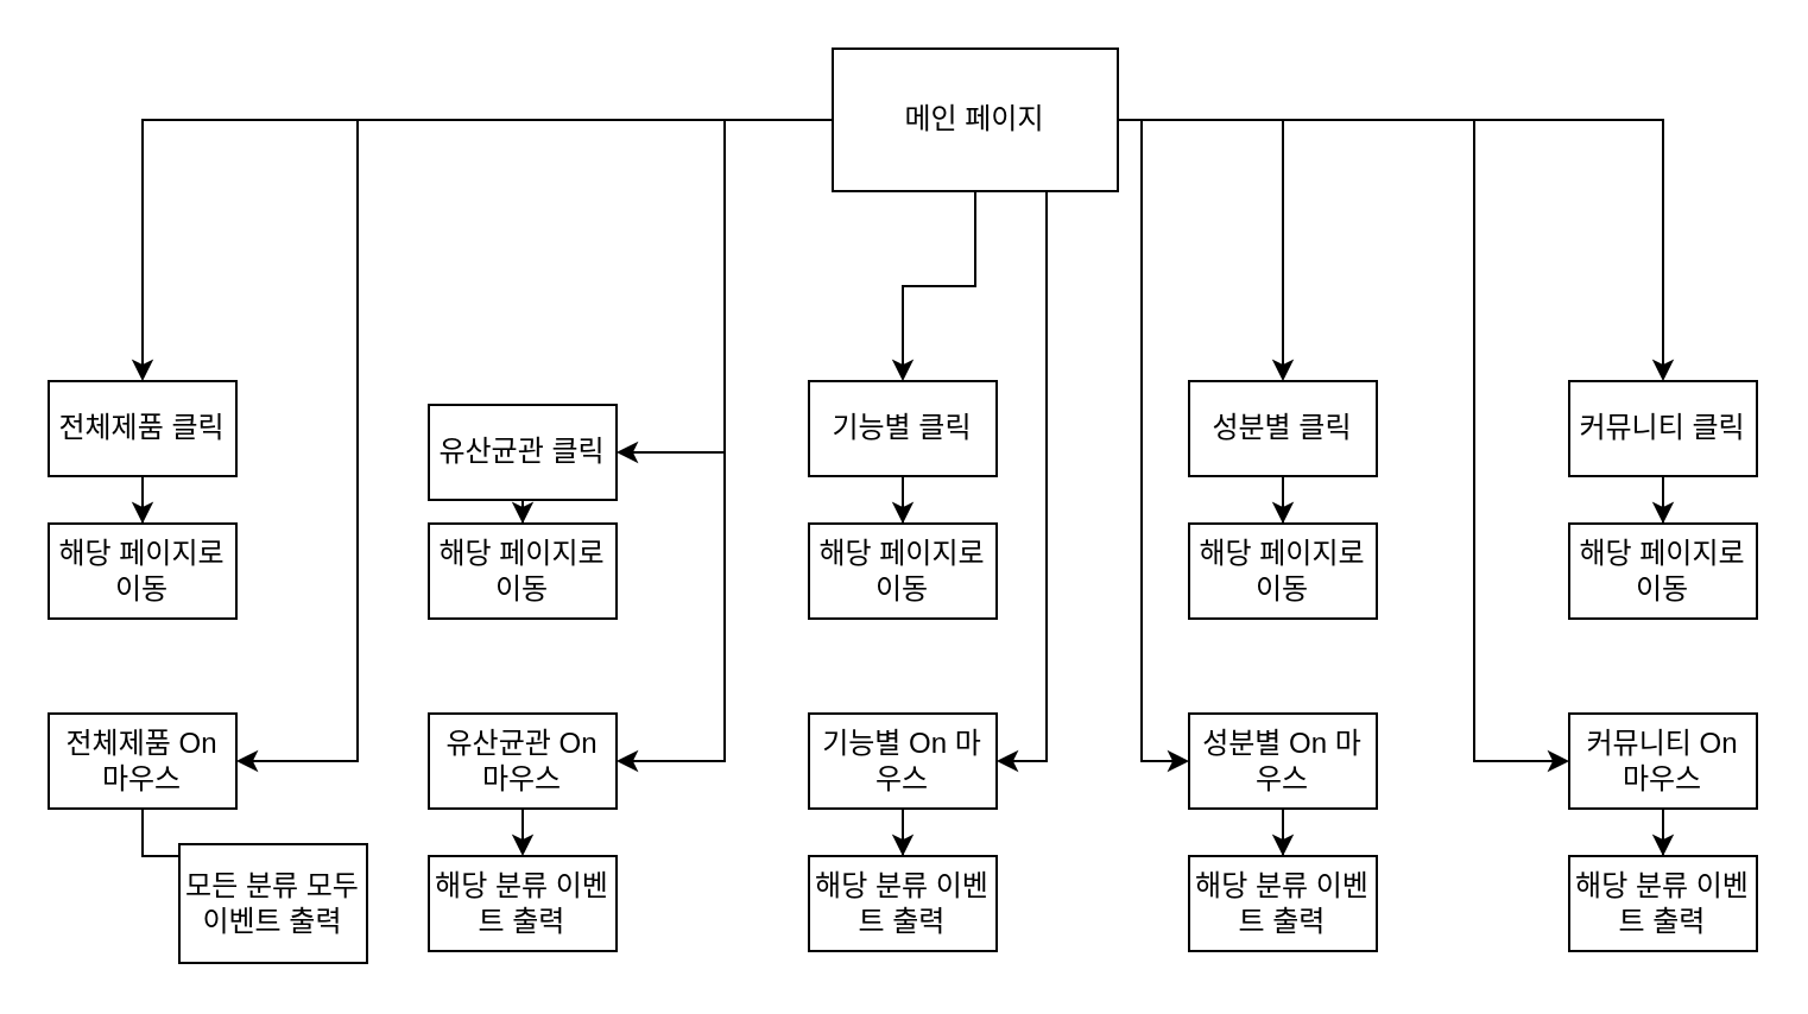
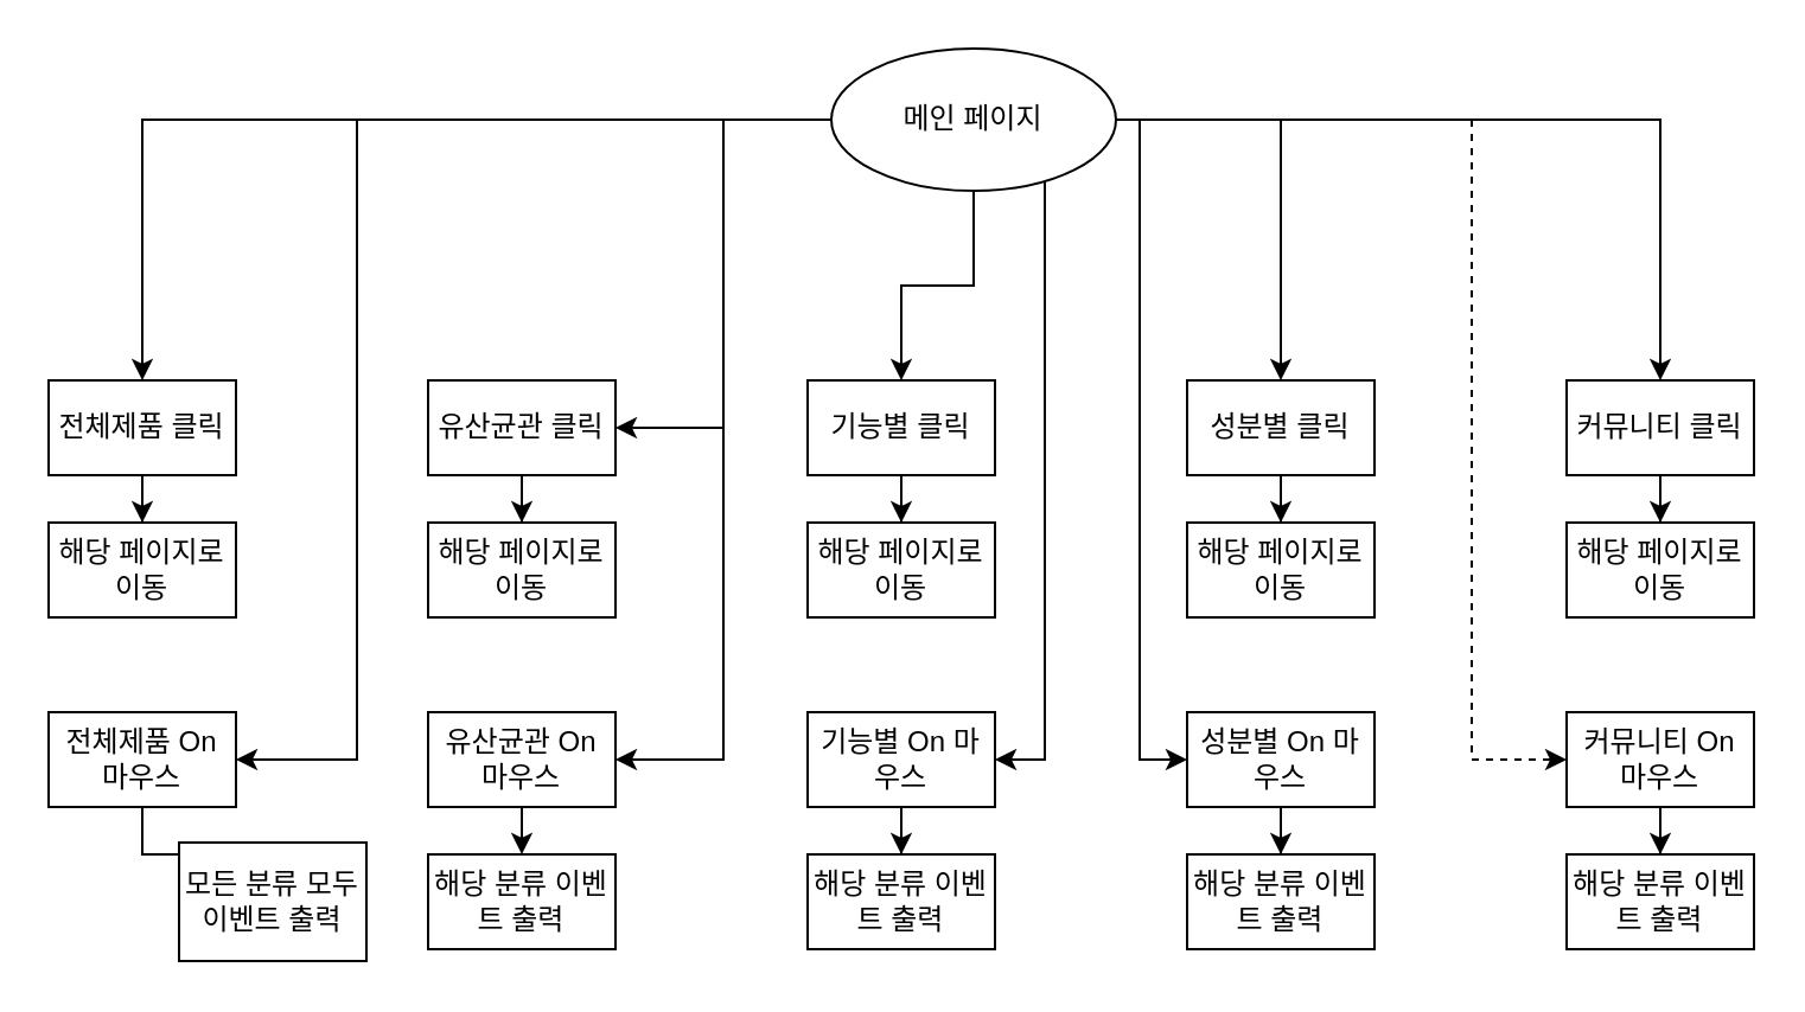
  <mxCell id="0" />
  <mxCell id="1" parent="0" />
  <mxCell id="2" style="edgeStyle=orthogonalEdgeStyle;rounded=0;orthogonalLoop=1;jettySize=auto;html=1;entryX=0.5;entryY=0;entryDx=0;entryDy=0;" edge="1" parent="1" source="12" target="14"><mxGeometry relative="1" as="geometry" /></mxCell>
  <mxCell id="3" style="edgeStyle=orthogonalEdgeStyle;rounded=0;orthogonalLoop=1;jettySize=auto;html=1;entryX=1;entryY=0.5;entryDx=0;entryDy=0;" edge="1" parent="1" source="12" target="16"><mxGeometry relative="1" as="geometry"><mxPoint x="140" y="400" as="targetPoint" /><Array as="points"><mxPoint x="150" y="50" /><mxPoint x="150" y="320" /></Array></mxGeometry></mxCell>
  <mxCell id="4" style="edgeStyle=orthogonalEdgeStyle;rounded=0;orthogonalLoop=1;jettySize=auto;html=1;entryX=1;entryY=0.5;entryDx=0;entryDy=0;" edge="1" parent="1" source="12" target="18"><mxGeometry relative="1" as="geometry" /></mxCell>
  <mxCell id="5" style="edgeStyle=orthogonalEdgeStyle;rounded=0;orthogonalLoop=1;jettySize=auto;html=1;entryX=1;entryY=0.5;entryDx=0;entryDy=0;" edge="1" parent="1" source="12" target="20"><mxGeometry relative="1" as="geometry" /></mxCell>
  <mxCell id="6" style="edgeStyle=orthogonalEdgeStyle;rounded=0;orthogonalLoop=1;jettySize=auto;html=1;entryX=0.5;entryY=0;entryDx=0;entryDy=0;" edge="1" parent="1" source="12" target="22"><mxGeometry relative="1" as="geometry" /></mxCell>
  <mxCell id="7" style="edgeStyle=orthogonalEdgeStyle;rounded=0;orthogonalLoop=1;jettySize=auto;html=1;entryX=1;entryY=0.5;entryDx=0;entryDy=0;" edge="1" parent="1" source="12" target="24"><mxGeometry relative="1" as="geometry"><mxPoint x="440" y="410" as="targetPoint" /><Array as="points"><mxPoint x="440" y="320" /></Array></mxGeometry></mxCell>
  <mxCell id="8" style="edgeStyle=orthogonalEdgeStyle;rounded=0;orthogonalLoop=1;jettySize=auto;html=1;entryX=0.5;entryY=0;entryDx=0;entryDy=0;" edge="1" parent="1" source="12" target="26"><mxGeometry relative="1" as="geometry" /></mxCell>
  <mxCell id="9" style="edgeStyle=orthogonalEdgeStyle;rounded=0;orthogonalLoop=1;jettySize=auto;html=1;entryX=0.5;entryY=0;entryDx=0;entryDy=0;" edge="1" parent="1" source="12" target="30"><mxGeometry relative="1" as="geometry" /></mxCell>
  <mxCell id="10" style="edgeStyle=orthogonalEdgeStyle;rounded=0;orthogonalLoop=1;jettySize=auto;html=1;entryX=0;entryY=0.5;entryDx=0;entryDy=0;" edge="1" parent="1" source="12" target="28"><mxGeometry relative="1" as="geometry"><Array as="points"><mxPoint x="480" y="50" /><mxPoint x="480" y="320" /></Array></mxGeometry></mxCell>
- <mxCell id="11" style="edgeStyle=orthogonalEdgeStyle;rounded=0;orthogonalLoop=1;jettySize=auto;html=1;entryX=0;entryY=0.5;entryDx=0;entryDy=0;" edge="1" parent="1" source="12" target="32"><mxGeometry relative="1" as="geometry"><Array as="points"><mxPoint x="620" y="50" /><mxPoint x="620" y="320" /></Array></mxGeometry></mxCell>
- <mxCell id="12" value="메인 페이지" style="rounded=0;whiteSpace=wrap;html=1;" vertex="1" parent="1"><mxGeometry x="350" y="20" width="120" height="60" as="geometry" /></mxCell>
+ <mxCell id="11" style="edgeStyle=orthogonalEdgeStyle;rounded=0;orthogonalLoop=1;jettySize=auto;html=1;entryX=0;entryY=0.5;entryDx=0;entryDy=0;dashed=1;" edge="1" parent="1" source="12" target="32"><mxGeometry relative="1" as="geometry"><Array as="points"><mxPoint x="620" y="50" /><mxPoint x="620" y="320" /></Array></mxGeometry></mxCell>
+ <mxCell id="12" value="메인 페이지" style="ellipse;whiteSpace=wrap;html=1;" vertex="1" parent="1"><mxGeometry x="350" y="20" width="120" height="60" as="geometry" /></mxCell>
  <mxCell id="13" style="edgeStyle=orthogonalEdgeStyle;rounded=0;orthogonalLoop=1;jettySize=auto;html=1;entryX=0.5;entryY=0;entryDx=0;entryDy=0;" edge="1" parent="1" source="14" target="33"><mxGeometry relative="1" as="geometry" /></mxCell>
  <mxCell id="14" value="전체제품 클릭" style="rounded=0;whiteSpace=wrap;html=1;" vertex="1" parent="1"><mxGeometry x="20" y="160" width="79" height="40" as="geometry" /></mxCell>
  <mxCell id="15" value="" style="edgeStyle=orthogonalEdgeStyle;rounded=0;orthogonalLoop=1;jettySize=auto;html=1;" edge="1" parent="1" source="16" target="38"><mxGeometry relative="1" as="geometry" /></mxCell>
  <mxCell id="16" value="전체제품 On 마우스" style="rounded=0;whiteSpace=wrap;html=1;" vertex="1" parent="1"><mxGeometry x="20" y="300" width="79" height="40" as="geometry" /></mxCell>
  <mxCell id="17" style="edgeStyle=orthogonalEdgeStyle;rounded=0;orthogonalLoop=1;jettySize=auto;html=1;entryX=0.5;entryY=0;entryDx=0;entryDy=0;" edge="1" parent="1" source="18" target="34"><mxGeometry relative="1" as="geometry" /></mxCell>
- <mxCell id="18" value="유산균관 클릭" style="rounded=0;whiteSpace=wrap;html=1;" vertex="1" parent="1"><mxGeometry x="180" y="170" width="79" height="40" as="geometry" /></mxCell>
+ <mxCell id="18" value="유산균관 클릭" style="rounded=0;whiteSpace=wrap;html=1;" vertex="1" parent="1"><mxGeometry x="180" y="160" width="79" height="40" as="geometry" /></mxCell>
  <mxCell id="19" style="edgeStyle=orthogonalEdgeStyle;rounded=0;orthogonalLoop=1;jettySize=auto;html=1;" edge="1" parent="1" source="20"><mxGeometry relative="1" as="geometry"><mxPoint x="219.5" y="360" as="targetPoint" /></mxGeometry></mxCell>
  <mxCell id="20" value="유산균관 On 마우스" style="rounded=0;whiteSpace=wrap;html=1;" vertex="1" parent="1"><mxGeometry x="180" y="300" width="79" height="40" as="geometry" /></mxCell>
  <mxCell id="21" value="" style="edgeStyle=orthogonalEdgeStyle;rounded=0;orthogonalLoop=1;jettySize=auto;html=1;" edge="1" parent="1" source="22" target="35"><mxGeometry relative="1" as="geometry" /></mxCell>
  <mxCell id="22" value="기능별 클릭" style="rounded=0;whiteSpace=wrap;html=1;" vertex="1" parent="1"><mxGeometry x="340" y="160" width="79" height="40" as="geometry" /></mxCell>
  <mxCell id="23" value="" style="edgeStyle=orthogonalEdgeStyle;rounded=0;orthogonalLoop=1;jettySize=auto;html=1;" edge="1" parent="1" source="24" target="39"><mxGeometry relative="1" as="geometry" /></mxCell>
  <mxCell id="24" value="기능별 On 마우스" style="rounded=0;whiteSpace=wrap;html=1;" vertex="1" parent="1"><mxGeometry x="340" y="300" width="79" height="40" as="geometry" /></mxCell>
  <mxCell id="25" value="" style="edgeStyle=orthogonalEdgeStyle;rounded=0;orthogonalLoop=1;jettySize=auto;html=1;" edge="1" parent="1" source="26" target="36"><mxGeometry relative="1" as="geometry" /></mxCell>
  <mxCell id="26" value="성분별 클릭" style="rounded=0;whiteSpace=wrap;html=1;" vertex="1" parent="1"><mxGeometry x="500" y="160" width="79" height="40" as="geometry" /></mxCell>
  <mxCell id="27" value="" style="edgeStyle=orthogonalEdgeStyle;rounded=0;orthogonalLoop=1;jettySize=auto;html=1;" edge="1" parent="1" source="28" target="41"><mxGeometry relative="1" as="geometry" /></mxCell>
  <mxCell id="28" value="성분별 On 마우스" style="rounded=0;whiteSpace=wrap;html=1;" vertex="1" parent="1"><mxGeometry x="500" y="300" width="79" height="40" as="geometry" /></mxCell>
  <mxCell id="29" value="" style="edgeStyle=orthogonalEdgeStyle;rounded=0;orthogonalLoop=1;jettySize=auto;html=1;" edge="1" parent="1" source="30" target="37"><mxGeometry relative="1" as="geometry" /></mxCell>
  <mxCell id="30" value="커뮤니티 클릭" style="rounded=0;whiteSpace=wrap;html=1;" vertex="1" parent="1"><mxGeometry x="660" y="160" width="79" height="40" as="geometry" /></mxCell>
  <mxCell id="31" value="" style="edgeStyle=orthogonalEdgeStyle;rounded=0;orthogonalLoop=1;jettySize=auto;html=1;" edge="1" parent="1" source="32" target="42"><mxGeometry relative="1" as="geometry" /></mxCell>
  <mxCell id="32" value="커뮤니티 On 마우스" style="rounded=0;whiteSpace=wrap;html=1;" vertex="1" parent="1"><mxGeometry x="660" y="300" width="79" height="40" as="geometry" /></mxCell>
  <mxCell id="33" value="해당 페이지로 이동" style="rounded=0;whiteSpace=wrap;html=1;" vertex="1" parent="1"><mxGeometry x="20" y="220" width="79" height="40" as="geometry" /></mxCell>
  <mxCell id="34" value="해당 페이지로 이동" style="rounded=0;whiteSpace=wrap;html=1;" vertex="1" parent="1"><mxGeometry x="180" y="220" width="79" height="40" as="geometry" /></mxCell>
  <mxCell id="35" value="해당 페이지로 이동" style="rounded=0;whiteSpace=wrap;html=1;" vertex="1" parent="1"><mxGeometry x="340" y="220" width="79" height="40" as="geometry" /></mxCell>
  <mxCell id="36" value="해당 페이지로 이동" style="rounded=0;whiteSpace=wrap;html=1;" vertex="1" parent="1"><mxGeometry x="500" y="220" width="79" height="40" as="geometry" /></mxCell>
  <mxCell id="37" value="해당 페이지로 이동" style="rounded=0;whiteSpace=wrap;html=1;" vertex="1" parent="1"><mxGeometry x="660" y="220" width="79" height="40" as="geometry" /></mxCell>
  <mxCell id="38" value="모든 분류 모두 이벤트 출력" style="rounded=0;whiteSpace=wrap;html=1;" vertex="1" parent="1"><mxGeometry x="75" y="355" width="79" height="50" as="geometry" /></mxCell>
  <mxCell id="39" value="해당 분류 이벤트 출력" style="rounded=0;whiteSpace=wrap;html=1;" vertex="1" parent="1"><mxGeometry x="340" y="360" width="79" height="40" as="geometry" /></mxCell>
  <mxCell id="40" value="해당 분류 이벤트 출력" style="rounded=0;whiteSpace=wrap;html=1;" vertex="1" parent="1"><mxGeometry x="180" y="360" width="79" height="40" as="geometry" /></mxCell>
  <mxCell id="41" value="해당 분류 이벤트 출력" style="rounded=0;whiteSpace=wrap;html=1;" vertex="1" parent="1"><mxGeometry x="500" y="360" width="79" height="40" as="geometry" /></mxCell>
  <mxCell id="42" value="해당 분류 이벤트 출력" style="rounded=0;whiteSpace=wrap;html=1;" vertex="1" parent="1"><mxGeometry x="660" y="360" width="79" height="40" as="geometry" /></mxCell>
